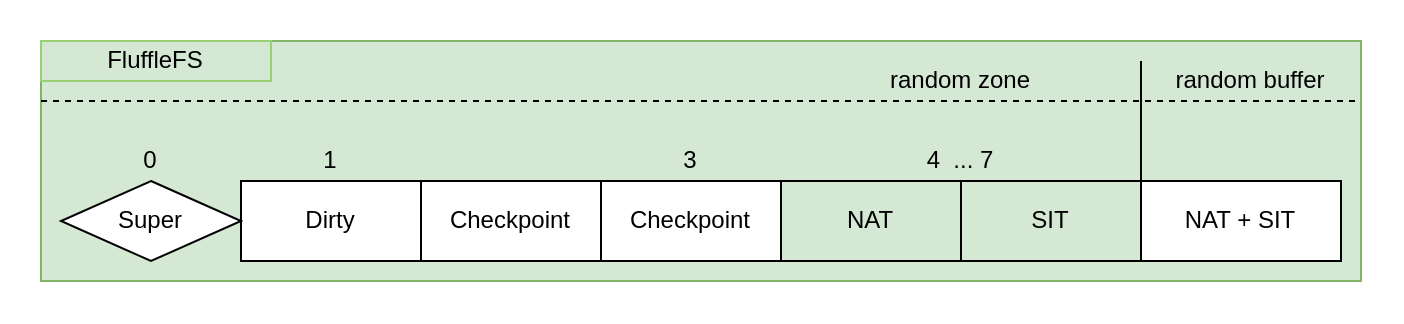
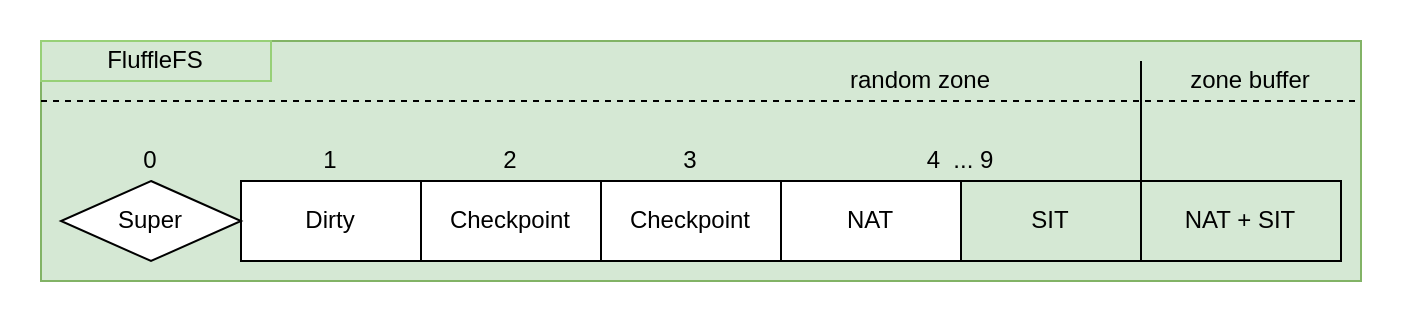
  <mxCell id="0" />
  <mxCell id="1" parent="0" />
  <mxCell id="2" value="" style="rounded=0;whiteSpace=wrap;html=1;fillColor=#d5e8d4;strokeColor=#82b366;" parent="1" vertex="1"><mxGeometry x="20" y="20" width="660" height="120" as="geometry" /></mxCell>
  <mxCell id="3" value="Checkpoint" style="rounded=0;whiteSpace=wrap;html=1;" parent="1" vertex="1"><mxGeometry x="300" y="90" width="90" height="40" as="geometry" /></mxCell>
  <mxCell id="4" value="FluffleFS" style="text;html=1;fillColor=none;align=center;verticalAlign=middle;whiteSpace=wrap;rounded=0;strokeColor=#97D077;" parent="1" vertex="1"><mxGeometry x="20" y="20" width="115" height="20" as="geometry" /></mxCell>
  <mxCell id="5" value="&lt;div&gt;Dirty&lt;/div&gt;" style="rounded=0;whiteSpace=wrap;html=1;" parent="1" vertex="1"><mxGeometry x="120" y="90" width="90" height="40" as="geometry" /></mxCell>
  <mxCell id="6" value="" style="endArrow=none;dashed=1;html=1;rounded=0;entryX=1;entryY=1;entryDx=0;entryDy=0;" parent="1" edge="1" target="15"><mxGeometry width="50" height="50" relative="1" as="geometry"><mxPoint x="20" y="50" as="sourcePoint" /><mxPoint x="660" y="50" as="targetPoint" /></mxGeometry></mxCell>
- <mxCell id="7" value="random zone" style="text;html=1;strokeColor=none;fillColor=none;align=center;verticalAlign=middle;whiteSpace=wrap;rounded=0;" parent="1" vertex="1"><mxGeometry x="390" y="30" width="180" height="20" as="geometry" /></mxCell>
+ <mxCell id="7" value="random zone" style="text;html=1;strokeColor=none;fillColor=none;align=center;verticalAlign=middle;whiteSpace=wrap;rounded=0;" parent="1" vertex="1"><mxGeometry x="370" y="30" width="180" height="20" as="geometry" /></mxCell>
  <mxCell id="8" value="Checkpoint" style="rounded=0;whiteSpace=wrap;html=1;" vertex="1" parent="1"><mxGeometry x="210" y="90" width="90" height="40" as="geometry" /></mxCell>
  <mxCell id="9" value="Super" style="rhombus;whiteSpace=wrap;html=1;" vertex="1" parent="1"><mxGeometry x="30" y="90" width="90" height="40" as="geometry" /></mxCell>
  <mxCell id="10" value="0" style="text;html=1;strokeColor=none;fillColor=none;align=center;verticalAlign=middle;whiteSpace=wrap;rounded=0;" vertex="1" parent="1"><mxGeometry x="35" y="70" width="80" height="20" as="geometry" /></mxCell>
  <mxCell id="11" value="1" style="text;html=1;strokeColor=none;fillColor=none;align=center;verticalAlign=middle;whiteSpace=wrap;rounded=0;" vertex="1" parent="1"><mxGeometry x="125" y="70" width="80" height="20" as="geometry" /></mxCell>
+ <mxCell id="12" value="2" style="text;html=1;strokeColor=none;fillColor=none;align=center;verticalAlign=middle;whiteSpace=wrap;rounded=0;" vertex="1" parent="1"><mxGeometry x="215" y="70" width="80" height="20" as="geometry" /></mxCell>
  <mxCell id="13" value="3" style="text;html=1;strokeColor=none;fillColor=none;align=center;verticalAlign=middle;whiteSpace=wrap;rounded=0;" vertex="1" parent="1"><mxGeometry x="305" y="70" width="80" height="20" as="geometry" /></mxCell>
  <mxCell id="14" value="" style="endArrow=none;dashed=0;html=1;rounded=0;entryX=0;entryY=0;entryDx=0;entryDy=0;exitX=1;exitY=0;exitDx=0;exitDy=0;" edge="1" parent="1" source="17" target="15"><mxGeometry width="50" height="50" relative="1" as="geometry"><mxPoint x="580.43" y="80" as="sourcePoint" /><mxPoint x="580" y="50" as="targetPoint" /><Array as="points"><mxPoint x="570" y="70" /></Array></mxGeometry></mxCell>
- <mxCell id="15" value="random buffer" style="text;html=1;strokeColor=none;fillColor=none;align=center;verticalAlign=middle;whiteSpace=wrap;rounded=0;" vertex="1" parent="1"><mxGeometry x="570" y="30" width="110" height="20" as="geometry" /></mxCell>
- <mxCell id="16" value="NAT" style="rounded=0;whiteSpace=wrap;html=1;fillColor=#d5e8d4;" vertex="1" parent="1"><mxGeometry x="390" y="90" width="90" height="40" as="geometry" /></mxCell>
+ <mxCell id="15" value="zone buffer" style="text;html=1;strokeColor=none;fillColor=none;align=center;verticalAlign=middle;whiteSpace=wrap;rounded=0;" vertex="1" parent="1"><mxGeometry x="570" y="30" width="110" height="20" as="geometry" /></mxCell>
+ <mxCell id="16" value="NAT" style="rounded=0;whiteSpace=wrap;html=1;" vertex="1" parent="1"><mxGeometry x="390" y="90" width="90" height="40" as="geometry" /></mxCell>
  <mxCell id="17" value="SIT" style="rounded=0;whiteSpace=wrap;html=1;fillColor=#d5e8d4;" vertex="1" parent="1"><mxGeometry x="480" y="90" width="90" height="40" as="geometry" /></mxCell>
- <mxCell id="18" value="NAT + SIT" style="rounded=0;whiteSpace=wrap;html=1;" vertex="1" parent="1"><mxGeometry x="570" y="90" width="100" height="40" as="geometry" /></mxCell>
- <mxCell id="19" value="4&amp;nbsp; ... 7" style="text;html=1;strokeColor=none;fillColor=none;align=center;verticalAlign=middle;whiteSpace=wrap;rounded=0;" vertex="1" parent="1"><mxGeometry x="400" y="70" width="160" height="20" as="geometry" /></mxCell>
+ <mxCell id="18" value="NAT + SIT" style="rounded=0;whiteSpace=wrap;html=1;fillColor=#d5e8d4;" vertex="1" parent="1"><mxGeometry x="570" y="90" width="100" height="40" as="geometry" /></mxCell>
+ <mxCell id="19" value="4&amp;nbsp; ... 9" style="text;html=1;strokeColor=none;fillColor=none;align=center;verticalAlign=middle;whiteSpace=wrap;rounded=0;" vertex="1" parent="1"><mxGeometry x="400" y="70" width="160" height="20" as="geometry" /></mxCell>
